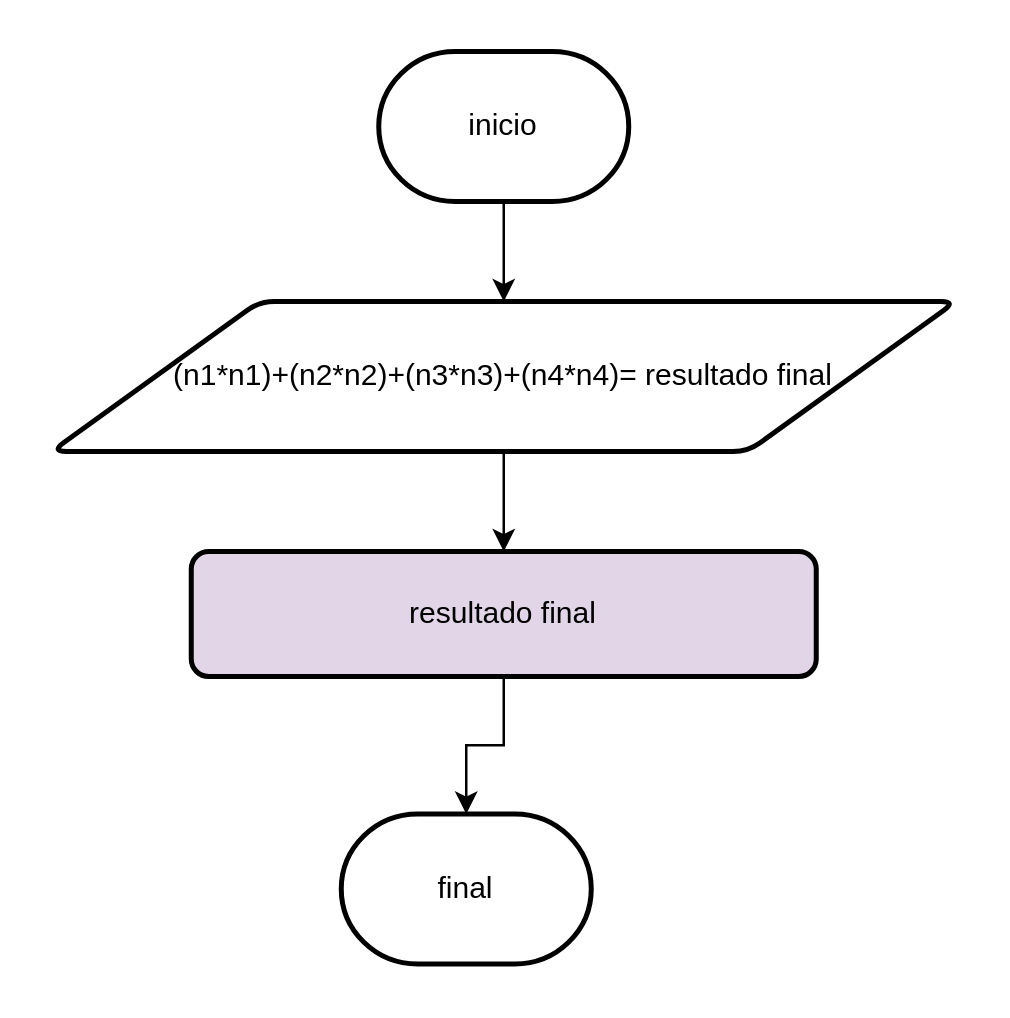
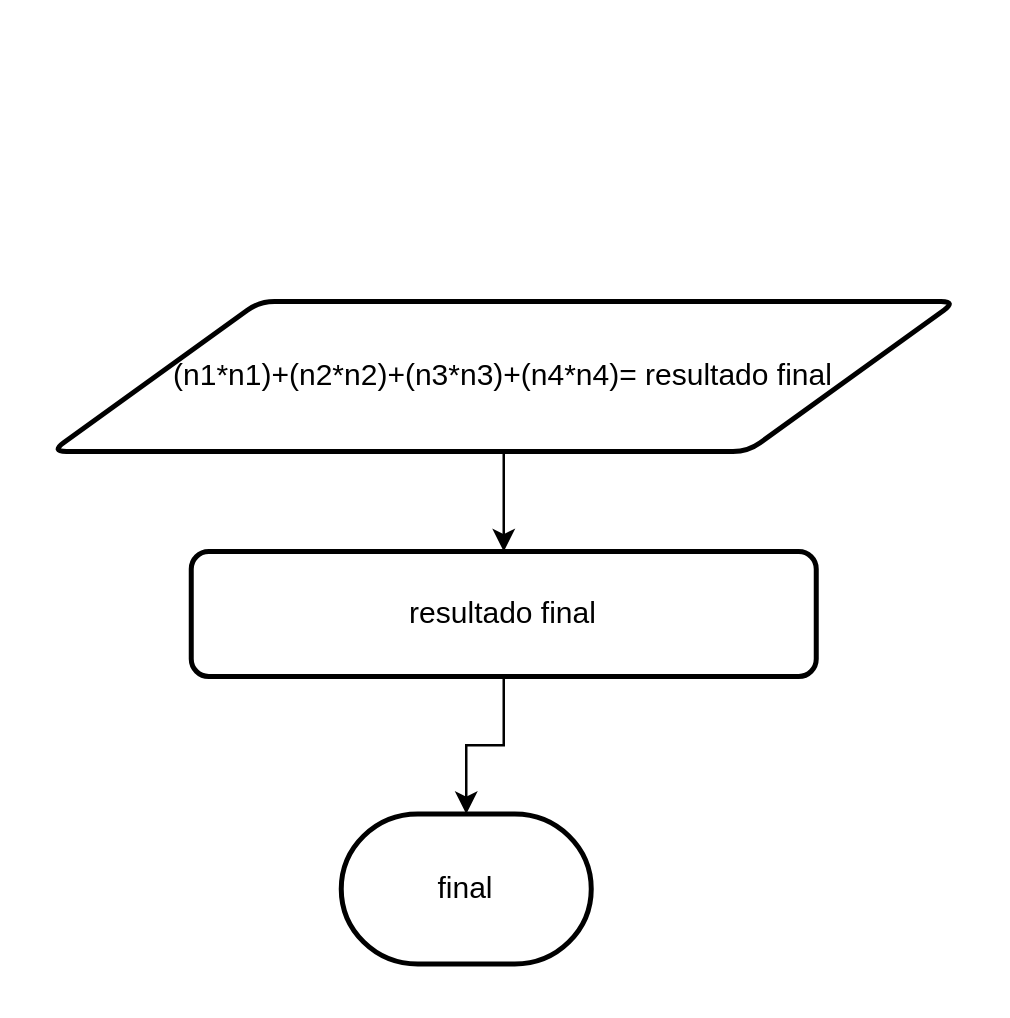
  <mxCell id="0" />
  <mxCell id="1" parent="0" />
- <mxCell id="2" value="" style="edgeStyle=orthogonalEdgeStyle;rounded=0;orthogonalLoop=1;jettySize=auto;html=1;" edge="1" parent="1" source="3" target="5"><mxGeometry relative="1" as="geometry" /></mxCell>
- <mxCell id="3" value="inicio" style="strokeWidth=2;html=1;shape=mxgraph.flowchart.terminator;whiteSpace=wrap;" vertex="1" parent="1"><mxGeometry x="151" y="20" width="100" height="60" as="geometry" /></mxCell>
  <mxCell id="4" value="" style="edgeStyle=orthogonalEdgeStyle;rounded=0;orthogonalLoop=1;jettySize=auto;html=1;" edge="1" parent="1" source="5" target="7"><mxGeometry relative="1" as="geometry" /></mxCell>
  <mxCell id="5" value="(n1*n1)+(n2*n2)+(n3*n3)+(n4*n4)= resultado final" style="shape=parallelogram;html=1;strokeWidth=2;perimeter=parallelogramPerimeter;whiteSpace=wrap;rounded=1;arcSize=12;size=0.23;" vertex="1" parent="1"><mxGeometry x="20.06" y="120" width="361.87" height="60" as="geometry" /></mxCell>
  <mxCell id="6" value="" style="edgeStyle=orthogonalEdgeStyle;rounded=0;orthogonalLoop=1;jettySize=auto;html=1;" edge="1" parent="1" source="7" target="8"><mxGeometry relative="1" as="geometry" /></mxCell>
- <mxCell id="7" value="resultado final" style="rounded=1;whiteSpace=wrap;html=1;absoluteArcSize=1;arcSize=14;strokeWidth=2;fillColor=#e1d5e7;" vertex="1" parent="1"><mxGeometry x="76" y="220" width="250" height="50" as="geometry" /></mxCell>
+ <mxCell id="7" value="resultado final" style="rounded=1;whiteSpace=wrap;html=1;absoluteArcSize=1;arcSize=14;strokeWidth=2;" vertex="1" parent="1"><mxGeometry x="76" y="220" width="250" height="50" as="geometry" /></mxCell>
  <mxCell id="8" value="final" style="strokeWidth=2;html=1;shape=mxgraph.flowchart.terminator;whiteSpace=wrap;" vertex="1" parent="1"><mxGeometry x="136" y="325" width="100" height="60" as="geometry" /></mxCell>
